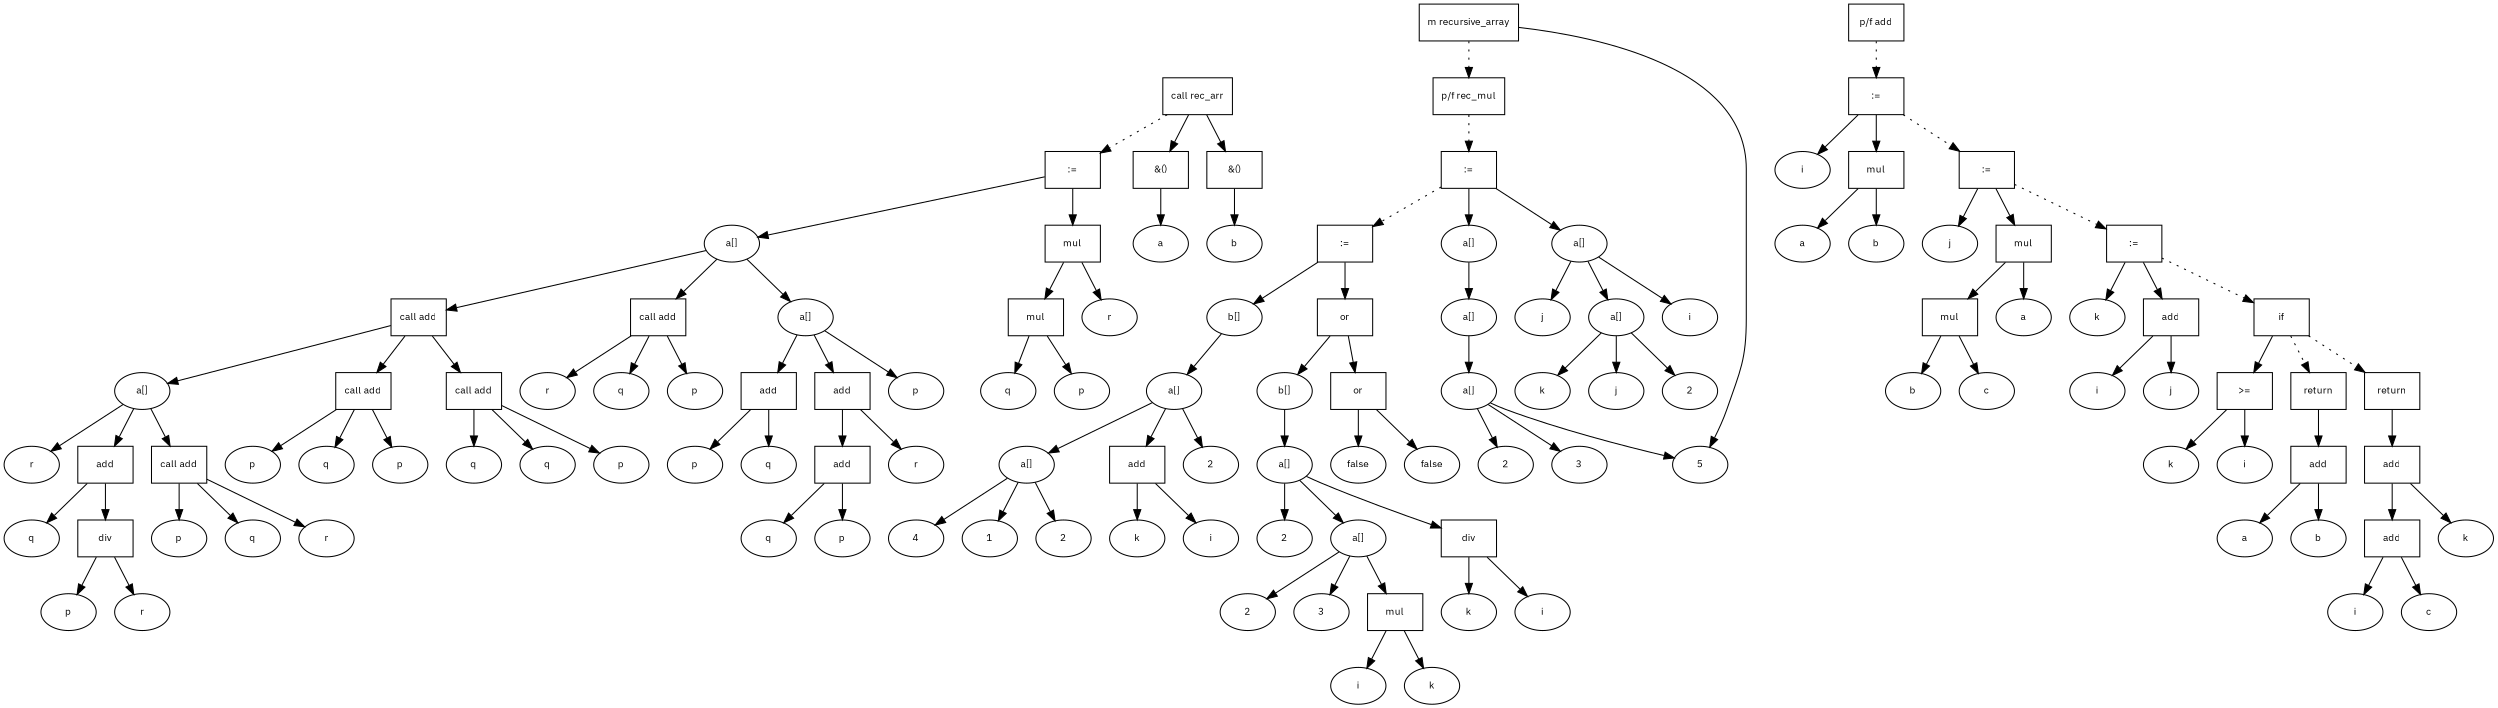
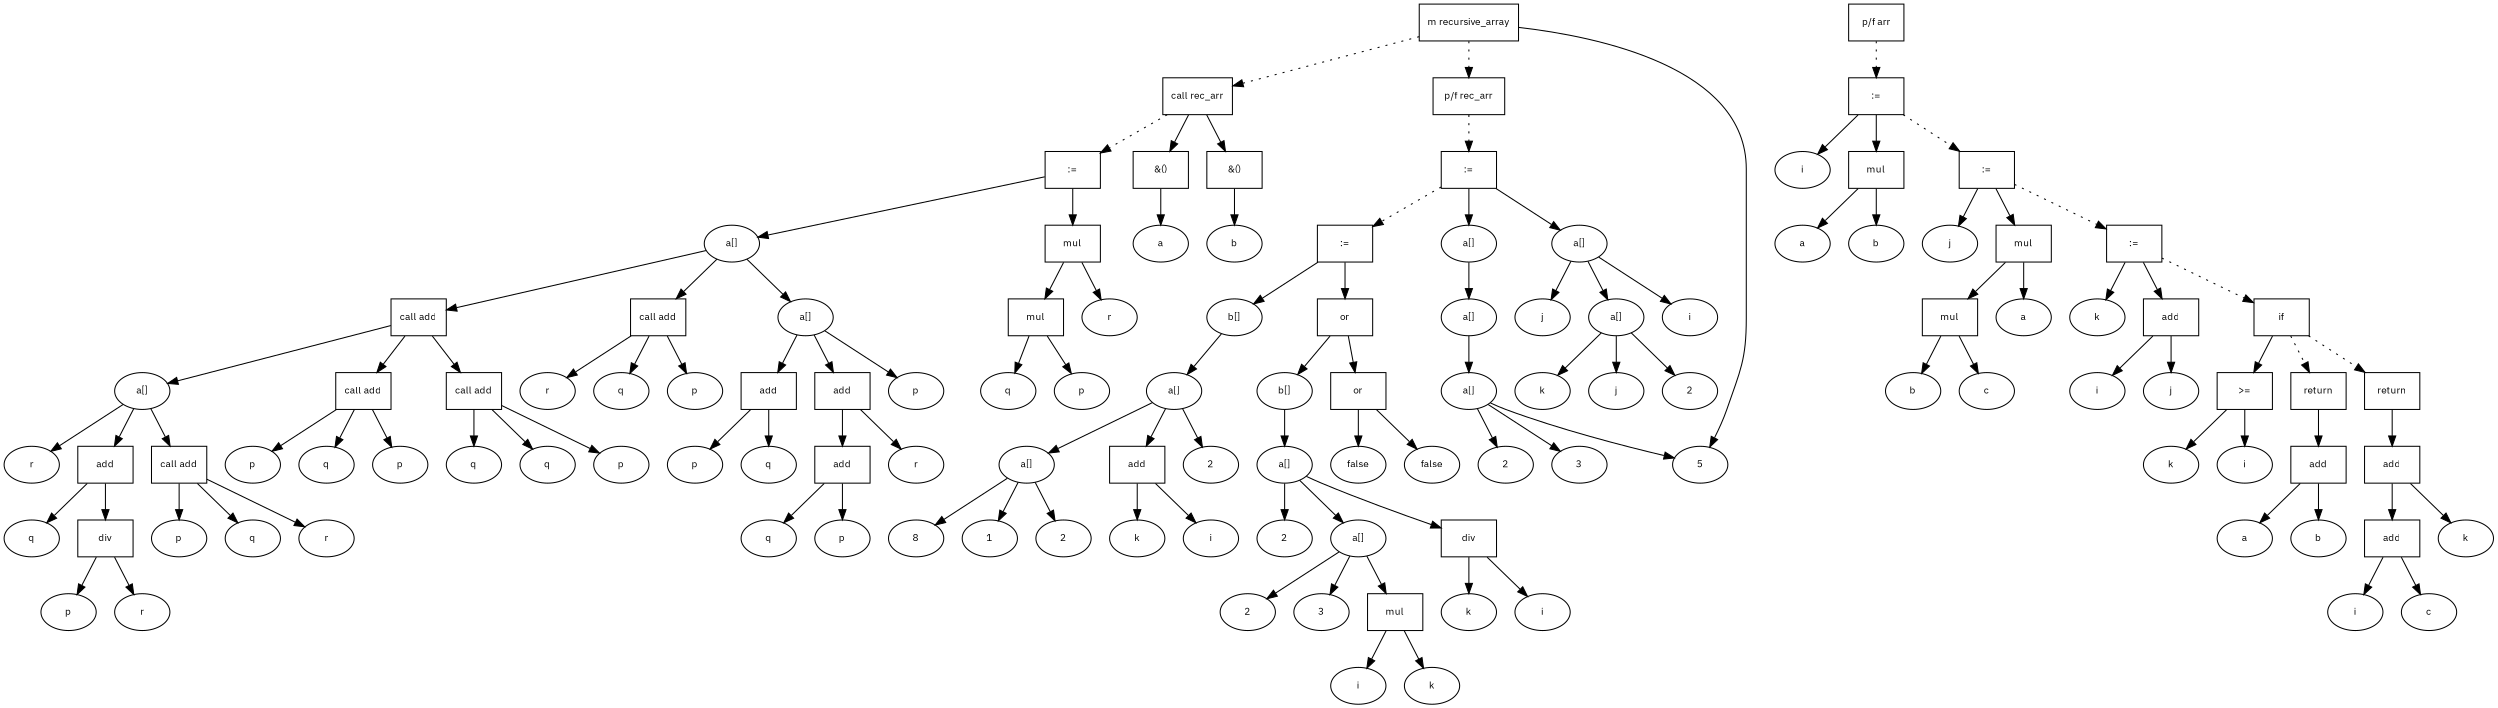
  digraph {
    fontname="IBM Plex Sans"
    fontsize=10
    node [fontname="IBM Plex Sans" fontsize=10 shape=ellipse]
    edge [fontname="IBM Plex Sans" fontsize=10]
    n1 [label="m recursive_array" shape=box]
    n2 [label="call rec_arr" shape=box]
-   n3 [label="p/f rec_mul" shape=box]
+   n3 [label="p/f rec_arr" shape=box]
    n4 [label=5]
    n5 [label="&()" shape=box]
    n6 [label="&()" shape=box]
    n7 [label=":=" shape=box]
    n8 [label=":=" shape=box]
-   n9 [label="p/f add" shape=box]
+   n9 [label="p/f arr" shape=box]
    n10 [label=":=" shape=box]
    n11 [label=a]
    n12 [label=b]
    n13 [label="a[]"]
    n14 [label=mul shape=box]
    n15 [label="call add" shape=box]
    n16 [label="call add" shape=box]
    n17 [label="a[]"]
    n18 [label=mul shape=box]
    n19 [label=r]
    n20 [label="call add" shape=box]
    n21 [label="a[]"]
    n22 [label="call add" shape=box]
    n23 [label=p]
    n24 [label=r]
    n25 [label=q]
    n26 [label=p]
    n27 [label=add shape=box]
    n28 [label=add shape=box]
    n29 [label=p]
    n30 [label=q]
    n31 [label=q]
    n32 [label="call add" shape=box]
    n33 [label=r]
    n34 [label=add shape=box]
    n35 [label=p]
    n36 [label=p]
    n37 [label=q]
    n38 [label=p]
    n39 [label=q]
    n40 [label=r]
    n41 [label=q]
    n42 [label=div shape=box]
    n43 [label=r]
    n44 [label=p]
    n45 [label=p]
    n46 [label=q]
    n47 [label=add shape=box]
    n48 [label=r]
    n49 [label=p]
    n50 [label=q]
    n51 [label=p]
    n52 [label=q]
    n53 [label="a[]"]
    n54 [label="a[]"]
    n55 [label=":=" shape=box]
    n56 [label="a[]"]
    n57 [label=j]
    n58 [label="a[]"]
    n59 [label=i]
    n60 [label="b[]"]
    n61 [label=or shape=box]
    n62 [label="a[]"]
    n63 [label=2]
    n64 [label=3]
    n65 [label=2]
    n66 [label=k]
    n67 [label=j]
    n68 [label="a[]"]
    n69 [label=or shape=box]
    n70 [label="b[]"]
    n71 [label=2]
    n72 [label="a[]"]
    n73 [label=add shape=box]
-   n74 [label=4]
+   n74 [label=8]
    n75 [label=1]
    n76 [label=2]
    n77 [label=i]
    n78 [label=k]
    n79 [label=false]
    n80 [label=false]
    n81 [label="a[]"]
    n82 [label=2]
    n83 [label="a[]"]
    n84 [label=div shape=box]
    n85 [label=mul shape=box]
    n86 [label=2]
    n87 [label=3]
    n88 [label=i]
    n89 [label=k]
    n90 [label=i]
    n91 [label=k]
    n92 [label=i]
    n93 [label=mul shape=box]
    n94 [label=":=" shape=box]
    n95 [label=a]
    n96 [label=b]
    n97 [label=j]
    n98 [label=mul shape=box]
    n99 [label=":=" shape=box]
    n100 [label=mul shape=box]
    n101 [label=a]
    n102 [label=k]
    n103 [label=add shape=box]
    n104 [label=if shape=box]
    n105 [label=b]
    n106 [label=c]
    n107 [label=i]
    n108 [label=j]
    n109 [label=">=" shape=box]
    n110 [label=return shape=box]
    n111 [label=return shape=box]
    n112 [label=k]
    n113 [label=i]
    n114 [label=add shape=box]
    n115 [label=add shape=box]
    n116 [label=a]
    n117 [label=b]
    n118 [label=add shape=box]
    n119 [label=k]
    n120 [label=i]
    n121 [label=c]
+   n1 -> n2 [style=dotted]
    n1 -> n3 [style=dotted]
    n1 -> n4
    n2 -> n5
    n2 -> n6
    n2 -> n7 [style=dotted]
    n3 -> n8 [style=dotted]
    n5 -> n11
    n6 -> n12
    n7 -> n13
    n7 -> n14
    n8 -> n53
    n8 -> n54
    n8 -> n55 [style=dotted]
    n9 -> n10 [style=dotted]
    n10 -> n92
    n10 -> n93
    n10 -> n94 [style=dotted]
    n13 -> n15
    n13 -> n16
    n13 -> n17
    n14 -> n18
    n14 -> n19
    n15 -> n20
    n15 -> n21
    n15 -> n22
    n16 -> n23
    n16 -> n24
    n16 -> n25
    n17 -> n26
    n17 -> n27
    n17 -> n28
    n18 -> n51
    n18 -> n52
    n20 -> n29
    n20 -> n30
    n20 -> n31
    n21 -> n32
    n21 -> n33
    n21 -> n34
    n22 -> n35
    n22 -> n36
    n22 -> n37
    n27 -> n45
    n27 -> n46
    n28 -> n47
    n28 -> n48
    n32 -> n38
    n32 -> n39
    n32 -> n40
    n34 -> n41
    n34 -> n42
    n42 -> n43
    n42 -> n44
    n47 -> n49
    n47 -> n50
    n53 -> n56
    n54 -> n57
    n54 -> n58
    n54 -> n59
    n55 -> n60
    n55 -> n61
    n56 -> n62
    n58 -> n65
    n58 -> n66
    n58 -> n67
    n60 -> n68
    n61 -> n69
    n61 -> n70
    n62 -> n4
    n62 -> n63
    n62 -> n64
    n68 -> n71
    n68 -> n72
    n68 -> n73
    n69 -> n79
    n69 -> n80
    n70 -> n81
    n72 -> n74
    n72 -> n75
    n72 -> n76
    n73 -> n77
    n73 -> n78
    n81 -> n82
    n81 -> n83
    n81 -> n84
    n83 -> n85
    n83 -> n86
    n83 -> n87
    n84 -> n88
    n84 -> n89
    n85 -> n90
    n85 -> n91
    n93 -> n95
    n93 -> n96
    n94 -> n97
    n94 -> n98
    n94 -> n99 [style=dotted]
    n98 -> n100
    n98 -> n101
    n99 -> n102
    n99 -> n103
    n99 -> n104 [style=dotted]
    n100 -> n105
    n100 -> n106
    n103 -> n107
    n103 -> n108
    n104 -> n109
    n104 -> n110 [style=dotted]
    n104 -> n111 [style=dotted]
    n109 -> n112
    n109 -> n113
    n110 -> n114
    n111 -> n115
    n114 -> n116
    n114 -> n117
    n115 -> n118
    n115 -> n119
    n118 -> n120
    n118 -> n121
  }
